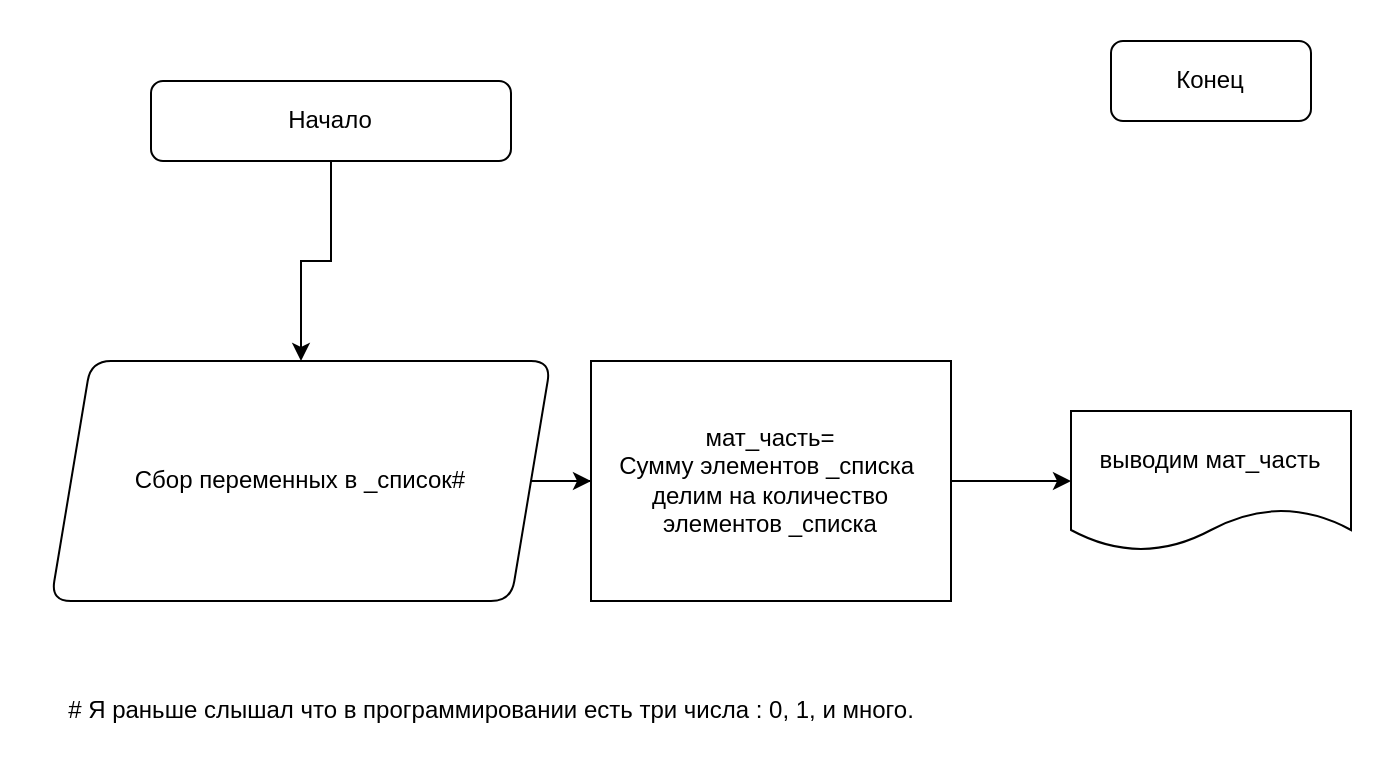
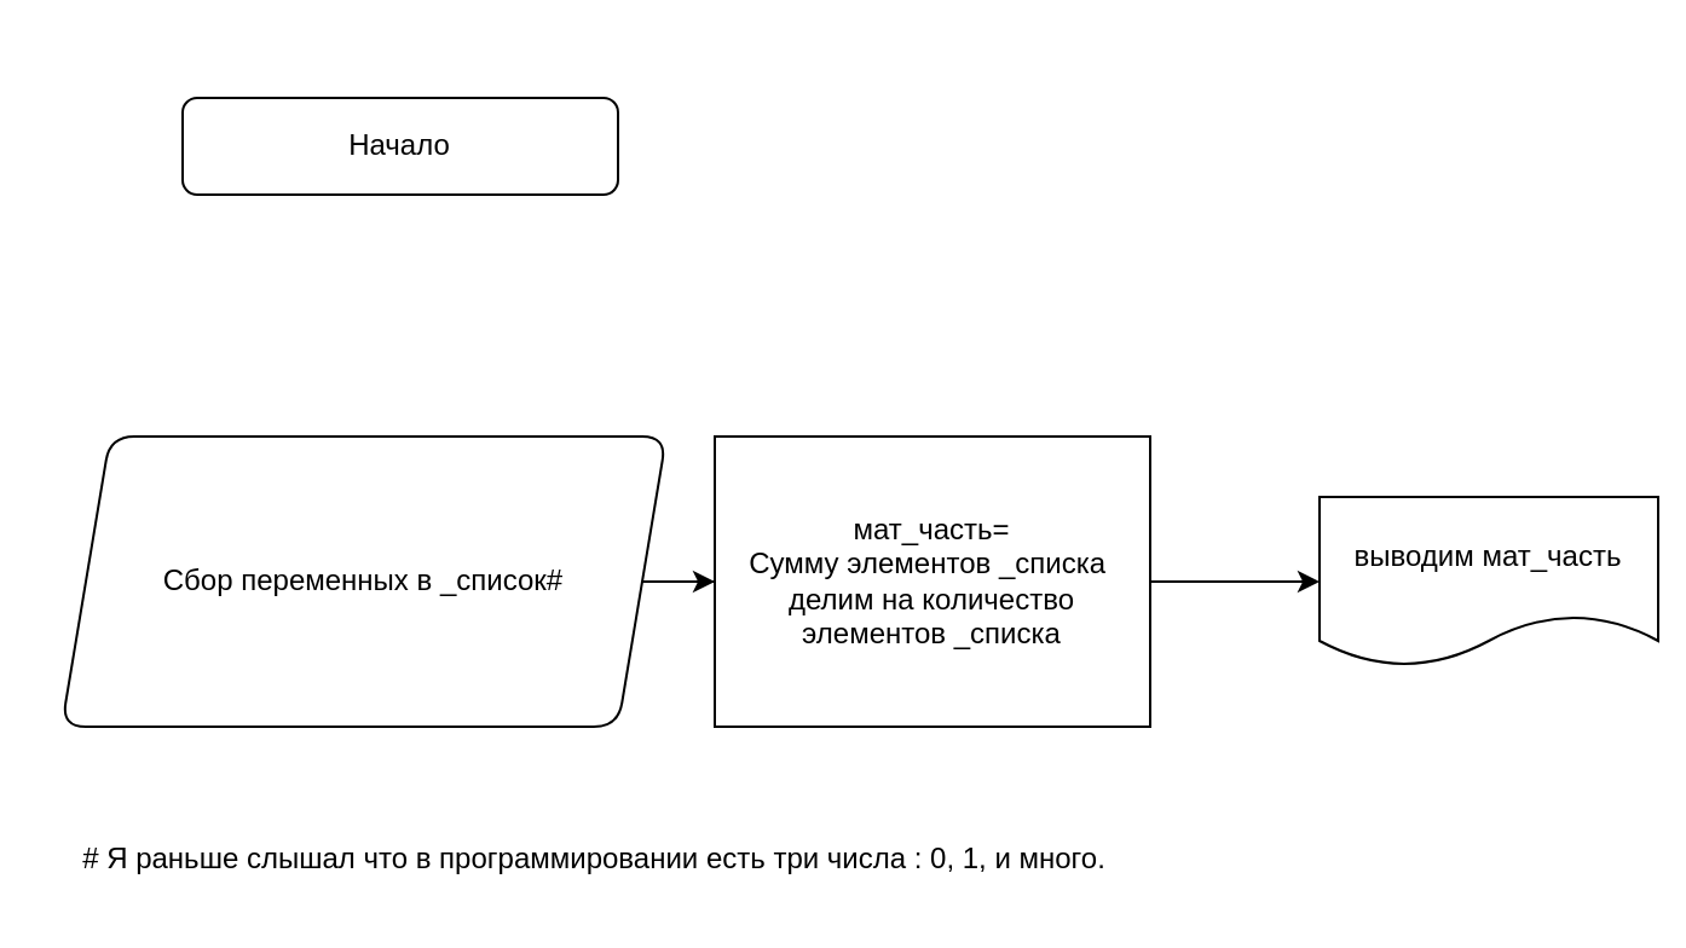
  <mxCell id="0" />
  <mxCell id="1" parent="0" />
- <mxCell id="2" value="" style="edgeStyle=orthogonalEdgeStyle;rounded=0;orthogonalLoop=1;jettySize=auto;html=1;" edge="1" parent="1" source="8" target="4"><mxGeometry relative="1" as="geometry" /></mxCell>
  <mxCell id="3" value="" style="edgeStyle=orthogonalEdgeStyle;rounded=0;orthogonalLoop=1;jettySize=auto;html=1;" edge="1" parent="1" source="4" target="6"><mxGeometry relative="1" as="geometry" /></mxCell>
  <mxCell id="4" value="Сбор переменных в _список#" style="shape=parallelogram;perimeter=parallelogramPerimeter;whiteSpace=wrap;html=1;fixedSize=1;rounded=1;" vertex="1" parent="1"><mxGeometry x="25" y="180" width="250" height="120" as="geometry" /></mxCell>
  <mxCell id="5" value="" style="edgeStyle=orthogonalEdgeStyle;rounded=0;orthogonalLoop=1;jettySize=auto;html=1;" edge="1" parent="1" source="6" target="7"><mxGeometry relative="1" as="geometry" /></mxCell>
  <mxCell id="6" value="мат_часть=&lt;br&gt;Сумму элементов _списка&amp;nbsp;&lt;br&gt;делим на количество элементов _списка" style="rounded=0;whiteSpace=wrap;html=1;" vertex="1" parent="1"><mxGeometry x="295" y="180" width="180" height="120" as="geometry" /></mxCell>
- <mxCell id="7" value="выводим мат_часть" style="shape=document;whiteSpace=wrap;html=1;boundedLbl=1;" vertex="1" parent="1"><mxGeometry x="535" y="205" width="140" height="70" as="geometry" /></mxCell>
+ <mxCell id="7" value="выводим мат_часть" style="shape=document;whiteSpace=wrap;html=1;boundedLbl=1;" vertex="1" parent="1"><mxGeometry x="545" y="205" width="140" height="70" as="geometry" /></mxCell>
  <mxCell id="8" value="Начало" style="rounded=1;whiteSpace=wrap;html=1;" vertex="1" parent="1"><mxGeometry x="75" y="40" width="180" height="40" as="geometry" /></mxCell>
- <mxCell id="9" value="Конец" style="rounded=1;whiteSpace=wrap;html=1;" vertex="1" parent="1"><mxGeometry x="555" y="20" width="100" height="40" as="geometry" /></mxCell>
  <mxCell id="10" value="# Я раньше слышал что в программировании есть три числа : 0, 1, и много." style="text;html=1;align=center;verticalAlign=middle;resizable=0;points=[];autosize=1;strokeColor=none;fillColor=none;" vertex="1" parent="1"><mxGeometry x="20" y="340" width="450" height="30" as="geometry" /></mxCell>
